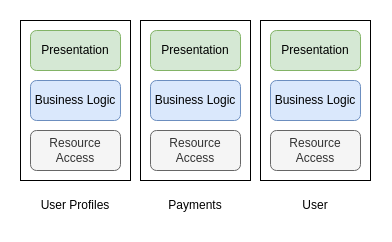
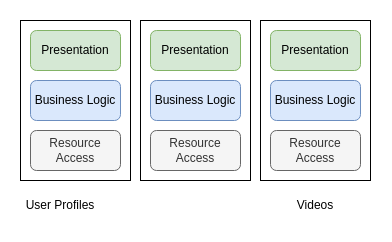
  <mxCell id="0" />
  <mxCell id="1" parent="0" />
  <mxCell id="2" value="" style="rounded=0;whiteSpace=wrap;html=1;" vertex="1" parent="1"><mxGeometry x="20" y="20" width="110" height="160" as="geometry" /></mxCell>
  <mxCell id="3" value="Resource Access" style="rounded=1;whiteSpace=wrap;html=1;fillColor=#f5f5f5;fontColor=#333333;strokeColor=#666666;" vertex="1" parent="1"><mxGeometry x="30" y="130" width="90" height="40" as="geometry" /></mxCell>
  <mxCell id="4" value="Business Logic" style="rounded=1;whiteSpace=wrap;html=1;fillColor=#dae8fc;strokeColor=#6c8ebf;" vertex="1" parent="1"><mxGeometry x="30" y="80" width="90" height="40" as="geometry" /></mxCell>
  <mxCell id="5" value="Presentation" style="rounded=1;whiteSpace=wrap;html=1;fillColor=#d5e8d4;strokeColor=#82b366;" vertex="1" parent="1"><mxGeometry x="30" y="30" width="90" height="40" as="geometry" /></mxCell>
  <mxCell id="6" value="" style="rounded=0;whiteSpace=wrap;html=1;" vertex="1" parent="1"><mxGeometry x="140" y="20" width="110" height="160" as="geometry" /></mxCell>
  <mxCell id="7" value="Resource Access" style="rounded=1;whiteSpace=wrap;html=1;fillColor=#f5f5f5;fontColor=#333333;strokeColor=#666666;" vertex="1" parent="1"><mxGeometry x="150" y="130" width="90" height="40" as="geometry" /></mxCell>
  <mxCell id="8" value="Business Logic" style="rounded=1;whiteSpace=wrap;html=1;fillColor=#dae8fc;strokeColor=#6c8ebf;" vertex="1" parent="1"><mxGeometry x="150" y="80" width="90" height="40" as="geometry" /></mxCell>
  <mxCell id="9" value="Presentation" style="rounded=1;whiteSpace=wrap;html=1;fillColor=#d5e8d4;strokeColor=#82b366;" vertex="1" parent="1"><mxGeometry x="150" y="30" width="90" height="40" as="geometry" /></mxCell>
  <mxCell id="10" value="" style="rounded=0;whiteSpace=wrap;html=1;" vertex="1" parent="1"><mxGeometry x="260" y="20" width="110" height="160" as="geometry" /></mxCell>
  <mxCell id="11" value="Resource Access" style="rounded=1;whiteSpace=wrap;html=1;fillColor=#f5f5f5;fontColor=#333333;strokeColor=#666666;" vertex="1" parent="1"><mxGeometry x="270" y="130" width="90" height="40" as="geometry" /></mxCell>
  <mxCell id="12" value="Business Logic" style="rounded=1;whiteSpace=wrap;html=1;fillColor=#dae8fc;strokeColor=#6c8ebf;" vertex="1" parent="1"><mxGeometry x="270" y="80" width="90" height="40" as="geometry" /></mxCell>
  <mxCell id="13" value="Presentation" style="rounded=1;whiteSpace=wrap;html=1;fillColor=#d5e8d4;strokeColor=#82b366;" vertex="1" parent="1"><mxGeometry x="270" y="30" width="90" height="40" as="geometry" /></mxCell>
- <mxCell id="14" value="User Profiles" style="text;html=1;strokeColor=none;fillColor=none;align=center;verticalAlign=middle;whiteSpace=wrap;rounded=0;" vertex="1" parent="1"><mxGeometry x="20" y="190" width="110" height="30" as="geometry" /></mxCell>
- <mxCell id="15" value="Payments" style="text;html=1;strokeColor=none;fillColor=none;align=center;verticalAlign=middle;whiteSpace=wrap;rounded=0;" vertex="1" parent="1"><mxGeometry x="140" y="190" width="110" height="30" as="geometry" /></mxCell>
- <mxCell id="16" value="User" style="text;html=1;strokeColor=none;fillColor=none;align=center;verticalAlign=middle;whiteSpace=wrap;rounded=0;" vertex="1" parent="1"><mxGeometry x="260" y="190" width="110" height="30" as="geometry" /></mxCell>
+ <mxCell id="14" value="User Profiles" style="text;html=1;strokeColor=none;fillColor=none;align=center;verticalAlign=middle;whiteSpace=wrap;rounded=0;" vertex="1" parent="1"><mxGeometry x="5" y="190" width="110" height="30" as="geometry" /></mxCell>
+ <mxCell id="16" value="Videos" style="text;html=1;strokeColor=none;fillColor=none;align=center;verticalAlign=middle;whiteSpace=wrap;rounded=0;" vertex="1" parent="1"><mxGeometry x="260" y="190" width="110" height="30" as="geometry" /></mxCell>
